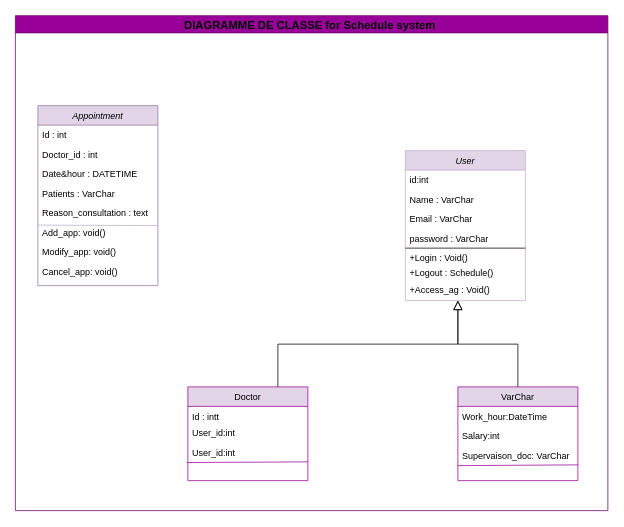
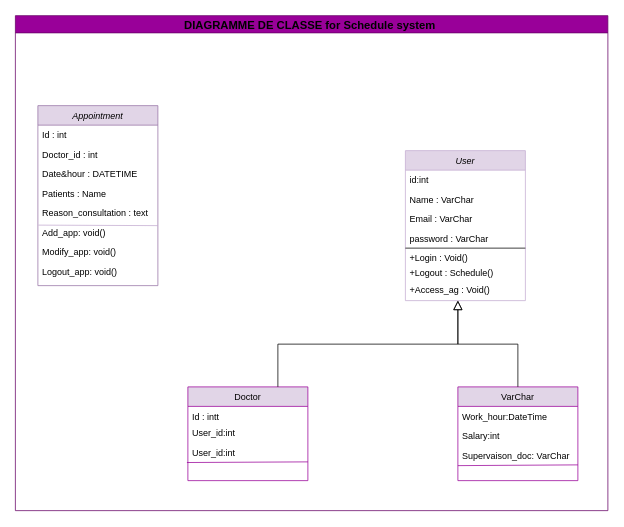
  <mxCell id="0" />
  <mxCell id="1" parent="0" />
  <mxCell id="2" value="Appointment" style="swimlane;fontStyle=2;align=center;verticalAlign=top;childLayout=stackLayout;horizontal=1;startSize=26;horizontalStack=0;resizeParent=1;resizeLast=0;collapsible=1;marginBottom=0;rounded=0;shadow=0;strokeWidth=1;fillColor=#e1d5e7;strokeColor=#9673a6;" vertex="1" parent="1"><mxGeometry x="50" y="140" width="160" height="240" as="geometry"><mxRectangle x="230" y="140" width="160" height="26" as="alternateBounds" /></mxGeometry></mxCell>
  <mxCell id="3" value="Id : int" style="text;align=left;verticalAlign=top;spacingLeft=4;spacingRight=4;overflow=hidden;rotatable=0;points=[[0,0.5],[1,0.5]];portConstraint=eastwest;" vertex="1" parent="2"><mxGeometry y="26" width="160" height="26" as="geometry" /></mxCell>
  <mxCell id="4" value="Doctor_id : int" style="text;align=left;verticalAlign=top;spacingLeft=4;spacingRight=4;overflow=hidden;rotatable=0;points=[[0,0.5],[1,0.5]];portConstraint=eastwest;rounded=0;shadow=0;html=0;" vertex="1" parent="2"><mxGeometry y="52" width="160" height="26" as="geometry" /></mxCell>
  <mxCell id="5" value="Date&amp;hour : DATETIME&#10;" style="text;align=left;verticalAlign=top;spacingLeft=4;spacingRight=4;overflow=hidden;rotatable=0;points=[[0,0.5],[1,0.5]];portConstraint=eastwest;rounded=0;shadow=0;html=0;" vertex="1" parent="2"><mxGeometry y="78" width="160" height="26" as="geometry" /></mxCell>
- <mxCell id="6" value="Patients : VarChar" style="text;align=left;verticalAlign=top;spacingLeft=4;spacingRight=4;overflow=hidden;rotatable=0;points=[[0,0.5],[1,0.5]];portConstraint=eastwest;rounded=0;shadow=0;html=0;" vertex="1" parent="2"><mxGeometry y="104" width="160" height="26" as="geometry" /></mxCell>
+ <mxCell id="6" value="Patients : Name" style="text;align=left;verticalAlign=top;spacingLeft=4;spacingRight=4;overflow=hidden;rotatable=0;points=[[0,0.5],[1,0.5]];portConstraint=eastwest;rounded=0;shadow=0;html=0;" vertex="1" parent="2"><mxGeometry y="104" width="160" height="26" as="geometry" /></mxCell>
  <mxCell id="7" value="Reason_consultation : text" style="text;align=left;verticalAlign=top;spacingLeft=4;spacingRight=4;overflow=hidden;rotatable=0;points=[[0,0.5],[1,0.5]];portConstraint=eastwest;rounded=0;shadow=0;html=0;" vertex="1" parent="2"><mxGeometry y="130" width="160" height="26" as="geometry" /></mxCell>
  <mxCell id="8" value="Add_app: void()" style="text;align=left;verticalAlign=top;spacingLeft=4;spacingRight=4;overflow=hidden;rotatable=0;points=[[0,0.5],[1,0.5]];portConstraint=eastwest;rounded=0;shadow=0;html=0;" vertex="1" parent="2"><mxGeometry y="156" width="160" height="26" as="geometry" /></mxCell>
  <mxCell id="9" value="Modify_app: void()" style="text;align=left;verticalAlign=top;spacingLeft=4;spacingRight=4;overflow=hidden;rotatable=0;points=[[0,0.5],[1,0.5]];portConstraint=eastwest;rounded=0;shadow=0;html=0;" vertex="1" parent="2"><mxGeometry y="182" width="160" height="26" as="geometry" /></mxCell>
- <mxCell id="10" value="Cancel_app: void()" style="text;align=left;verticalAlign=top;spacingLeft=4;spacingRight=4;overflow=hidden;rotatable=0;points=[[0,0.5],[1,0.5]];portConstraint=eastwest;rounded=0;shadow=0;html=0;" vertex="1" parent="2"><mxGeometry y="208" width="160" height="26" as="geometry" /></mxCell>
+ <mxCell id="10" value="Logout_app: void()" style="text;align=left;verticalAlign=top;spacingLeft=4;spacingRight=4;overflow=hidden;rotatable=0;points=[[0,0.5],[1,0.5]];portConstraint=eastwest;rounded=0;shadow=0;html=0;" vertex="1" parent="2"><mxGeometry y="208" width="160" height="26" as="geometry" /></mxCell>
  <mxCell id="11" value="Doctor" style="swimlane;fontStyle=0;align=center;verticalAlign=top;childLayout=stackLayout;horizontal=1;startSize=26;horizontalStack=0;resizeParent=1;resizeLast=0;collapsible=1;marginBottom=0;rounded=0;shadow=0;strokeWidth=1;fillColor=#e1d5e7;strokeColor=#990099;" vertex="1" parent="1"><mxGeometry x="250" y="515" width="160" height="125" as="geometry"><mxRectangle x="550" y="140" width="160" height="26" as="alternateBounds" /></mxGeometry></mxCell>
  <mxCell id="12" value="Id : intt" style="text;align=left;verticalAlign=top;spacingLeft=4;spacingRight=4;overflow=hidden;rotatable=0;points=[[0,0.5],[1,0.5]];portConstraint=eastwest;" vertex="1" parent="11"><mxGeometry y="26" width="160" height="22" as="geometry" /></mxCell>
  <mxCell id="13" value="User_id:int" style="text;align=left;verticalAlign=top;spacingLeft=4;spacingRight=4;overflow=hidden;rotatable=0;points=[[0,0.5],[1,0.5]];portConstraint=eastwest;rounded=0;shadow=0;html=0;" vertex="1" parent="11"><mxGeometry y="48" width="160" height="26" as="geometry" /></mxCell>
  <mxCell id="14" value="User_id:int" style="text;align=left;verticalAlign=top;spacingLeft=4;spacingRight=4;overflow=hidden;rotatable=0;points=[[0,0.5],[1,0.5]];portConstraint=eastwest;rounded=0;shadow=0;html=0;" vertex="1" parent="11"><mxGeometry y="74" width="160" height="26" as="geometry" /></mxCell>
  <mxCell id="15" value="" style="endArrow=none;html=1;rounded=0;exitX=-0.008;exitY=0.033;exitDx=0;exitDy=0;exitPerimeter=0;strokeColor=#990099;" edge="1" parent="11"><mxGeometry width="50" height="50" relative="1" as="geometry"><mxPoint x="-1.28" y="100.858" as="sourcePoint" /><mxPoint x="160" y="100" as="targetPoint" /></mxGeometry></mxCell>
  <mxCell id="16" value="" style="endArrow=none;html=1;rounded=0;exitX=0.004;exitY=1.128;exitDx=0;exitDy=0;exitPerimeter=0;strokeColor=#C3ABD0;" edge="1" parent="1" source="7"><mxGeometry width="50" height="50" relative="1" as="geometry"><mxPoint x="210" y="390" as="sourcePoint" /><mxPoint x="210" y="300" as="targetPoint" /></mxGeometry></mxCell>
  <mxCell id="17" value="User" style="swimlane;fontStyle=2;align=center;verticalAlign=top;childLayout=stackLayout;horizontal=1;startSize=26;horizontalStack=0;resizeParent=1;resizeLast=0;collapsible=1;marginBottom=0;rounded=0;shadow=0;strokeWidth=1;fillColor=#e1d5e7;strokeColor=#C3ABD0;" vertex="1" parent="1"><mxGeometry x="540" y="200" width="160" height="200" as="geometry"><mxRectangle x="130" y="380" width="160" height="26" as="alternateBounds" /></mxGeometry></mxCell>
  <mxCell id="18" value="id:int" style="text;align=left;verticalAlign=top;spacingLeft=4;spacingRight=4;overflow=hidden;rotatable=0;points=[[0,0.5],[1,0.5]];portConstraint=eastwest;" vertex="1" parent="17"><mxGeometry y="26" width="160" height="26" as="geometry" /></mxCell>
  <mxCell id="19" value="Name : VarChar" style="text;align=left;verticalAlign=top;spacingLeft=4;spacingRight=4;overflow=hidden;rotatable=0;points=[[0,0.5],[1,0.5]];portConstraint=eastwest;rounded=0;shadow=0;html=0;" vertex="1" parent="17"><mxGeometry y="52" width="160" height="26" as="geometry" /></mxCell>
  <mxCell id="20" value="Email : VarChar" style="text;align=left;verticalAlign=top;spacingLeft=4;spacingRight=4;overflow=hidden;rotatable=0;points=[[0,0.5],[1,0.5]];portConstraint=eastwest;" vertex="1" parent="17"><mxGeometry y="78" width="160" height="26" as="geometry" /></mxCell>
  <mxCell id="21" value="password : VarChar" style="text;align=left;verticalAlign=top;spacingLeft=4;spacingRight=4;overflow=hidden;rotatable=0;points=[[0,0.5],[1,0.5]];portConstraint=eastwest;" vertex="1" parent="17"><mxGeometry y="104" width="160" height="26" as="geometry" /></mxCell>
  <mxCell id="22" value="" style="endArrow=none;html=1;rounded=0;" edge="1" parent="17"><mxGeometry width="50" height="50" relative="1" as="geometry"><mxPoint y="130" as="sourcePoint" /><mxPoint x="160" y="130" as="targetPoint" /><Array as="points" /></mxGeometry></mxCell>
  <mxCell id="23" value="+Login : Void()" style="text;align=left;verticalAlign=top;spacingLeft=4;spacingRight=4;overflow=hidden;rotatable=0;points=[[0,0.5],[1,0.5]];portConstraint=eastwest;" vertex="1" parent="17"><mxGeometry y="130" width="160" height="20" as="geometry" /></mxCell>
  <mxCell id="24" value="+Logout : Schedule()" style="text;align=left;verticalAlign=top;spacingLeft=4;spacingRight=4;overflow=hidden;rotatable=0;points=[[0,0.5],[1,0.5]];portConstraint=eastwest;" vertex="1" parent="17"><mxGeometry y="150" width="160" height="22" as="geometry" /></mxCell>
  <mxCell id="25" value="+Access_ag : Void()" style="text;align=left;verticalAlign=top;spacingLeft=4;spacingRight=4;overflow=hidden;rotatable=0;points=[[0,0.5],[1,0.5]];portConstraint=eastwest;" vertex="1" parent="17"><mxGeometry y="172" width="160" height="22" as="geometry" /></mxCell>
  <mxCell id="26" value="" style="endArrow=block;endSize=10;endFill=0;shadow=0;strokeWidth=1;rounded=0;curved=0;edgeStyle=elbowEdgeStyle;elbow=vertical;exitX=0.75;exitY=0;exitDx=0;exitDy=0;" edge="1" parent="1" source="11"><mxGeometry width="160" relative="1" as="geometry"><mxPoint x="640" y="530" as="sourcePoint" /><mxPoint x="610" y="400" as="targetPoint" /></mxGeometry></mxCell>
  <mxCell id="27" value="VarChar" style="swimlane;fontStyle=0;align=center;verticalAlign=top;childLayout=stackLayout;horizontal=1;startSize=26;horizontalStack=0;resizeParent=1;resizeLast=0;collapsible=1;marginBottom=0;rounded=0;shadow=0;strokeWidth=1;strokeColor=#990099;fillColor=#e1d5e7;" vertex="1" parent="1"><mxGeometry x="610" y="515" width="160" height="125" as="geometry"><mxRectangle x="340" y="380" width="170" height="26" as="alternateBounds" /></mxGeometry></mxCell>
  <mxCell id="28" value="Work_hour:DateTime" style="text;align=left;verticalAlign=top;spacingLeft=4;spacingRight=4;overflow=hidden;rotatable=0;points=[[0,0.5],[1,0.5]];portConstraint=eastwest;" vertex="1" parent="27"><mxGeometry y="26" width="160" height="26" as="geometry" /></mxCell>
  <mxCell id="29" value="Salary:int" style="text;align=left;verticalAlign=top;spacingLeft=4;spacingRight=4;overflow=hidden;rotatable=0;points=[[0,0.5],[1,0.5]];portConstraint=eastwest;" vertex="1" parent="27"><mxGeometry y="52" width="160" height="26" as="geometry" /></mxCell>
  <mxCell id="30" value="Supervaison_doc: VarChar" style="text;align=left;verticalAlign=top;spacingLeft=4;spacingRight=4;overflow=hidden;rotatable=0;points=[[0,0.5],[1,0.5]];portConstraint=eastwest;" vertex="1" parent="27"><mxGeometry y="78" width="160" height="26" as="geometry" /></mxCell>
  <mxCell id="31" value="" style="endArrow=none;html=1;rounded=0;strokeColor=#990099;" edge="1" parent="27"><mxGeometry width="50" height="50" relative="1" as="geometry"><mxPoint y="105" as="sourcePoint" /><mxPoint x="160" y="104" as="targetPoint" /></mxGeometry></mxCell>
  <mxCell id="32" value="" style="endArrow=block;endSize=10;endFill=0;shadow=0;strokeWidth=1;rounded=0;curved=0;edgeStyle=elbowEdgeStyle;elbow=vertical;" edge="1" parent="1" source="27"><mxGeometry width="160" relative="1" as="geometry"><mxPoint x="520" y="493" as="sourcePoint" /><mxPoint x="610" y="400" as="targetPoint" /></mxGeometry></mxCell>
  <mxCell id="33" value="&lt;font style=&quot;font-size: 15px;&quot;&gt;DIAGRAMME DE CLASSE for Schedule system&amp;nbsp;&lt;/font&gt;" style="swimlane;whiteSpace=wrap;html=1;strokeColor=#660066;fillColor=#990099;" vertex="1" parent="1"><mxGeometry x="20" y="20" width="790" height="660" as="geometry" /></mxCell>
